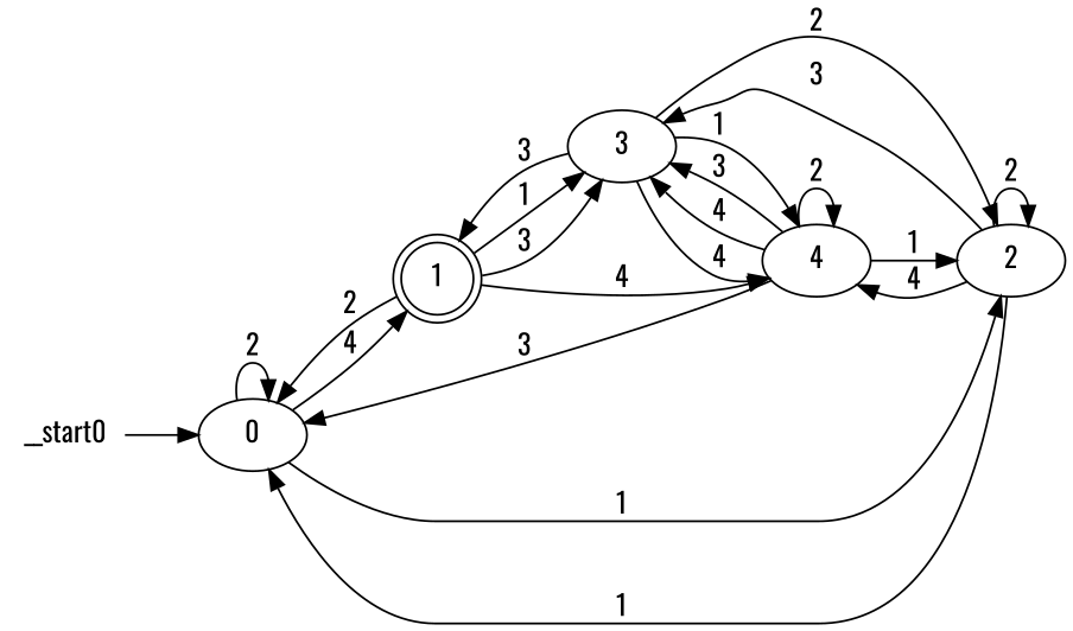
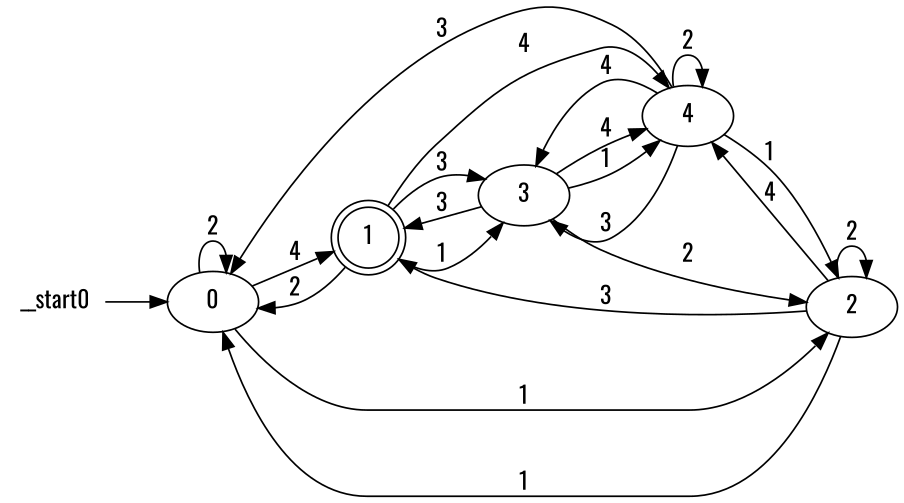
  digraph {
    fontname=Oswald
    rankdir=LR
    node [fontname=Oswald]
    edge [fontname=Oswald]
    n1 [label=0]
    n2 [label=1 shape=doublecircle]
    n3 [label=2]
    n4 [label=4]
    n5 [label=3 shape=ellipse]
    __start0 [shape=none]
    n1 -> n1 [label=2]
    n1 -> n2 [label=4]
    n1 -> n3 [label=1]
    n2 -> n1 [label=2]
    n2 -> n4 [label=4]
    n2 -> n5 [label=1]
    n2 -> n5 [label=3]
    n3 -> n1 [label=1]
    n3 -> n3 [label=2]
    n3 -> n4 [label=4]
-   n3 -> n5 [label=3]
+   n3 -> n2 [label=3]
    n4 -> n1 [label=3]
    n4 -> n3 [label=1]
    n4 -> n4 [label=2]
    n4 -> n5 [label=3]
    n4 -> n5 [label=4]
    n5 -> n2 [label=3]
    n5 -> n3 [label=2]
    n5 -> n4 [label=1]
    n5 -> n4 [label=4]
    __start0 -> n1
  }
